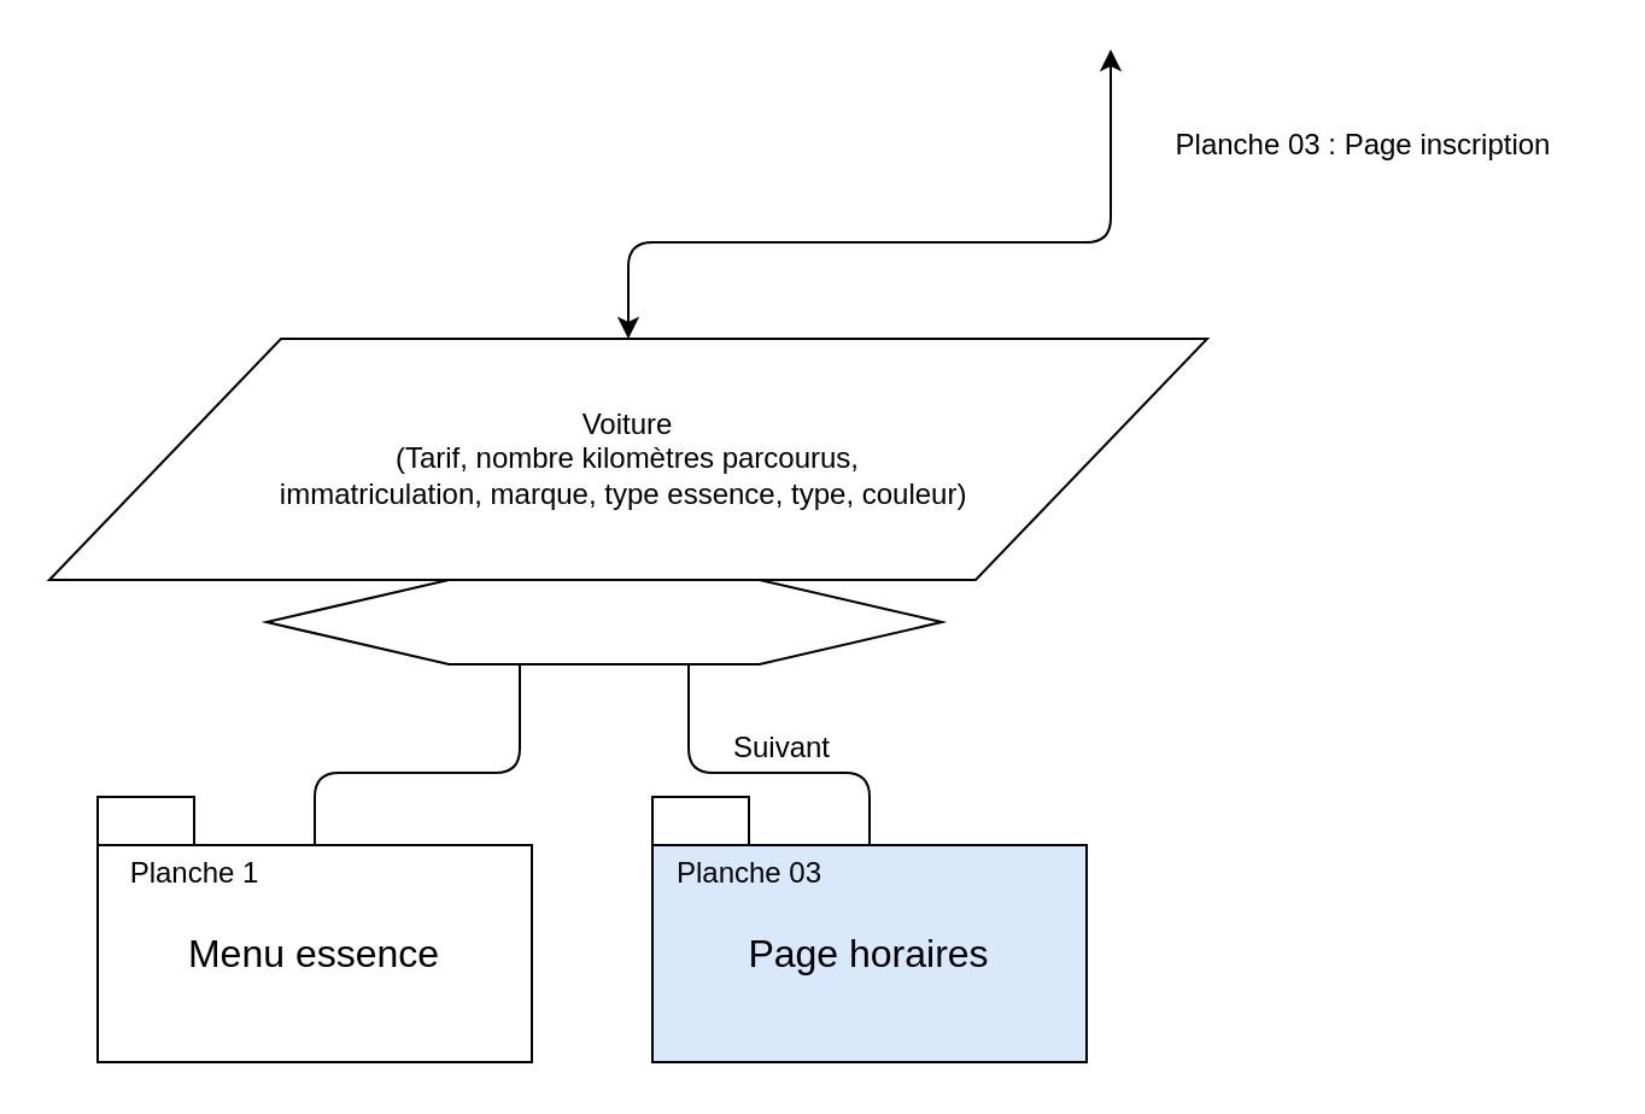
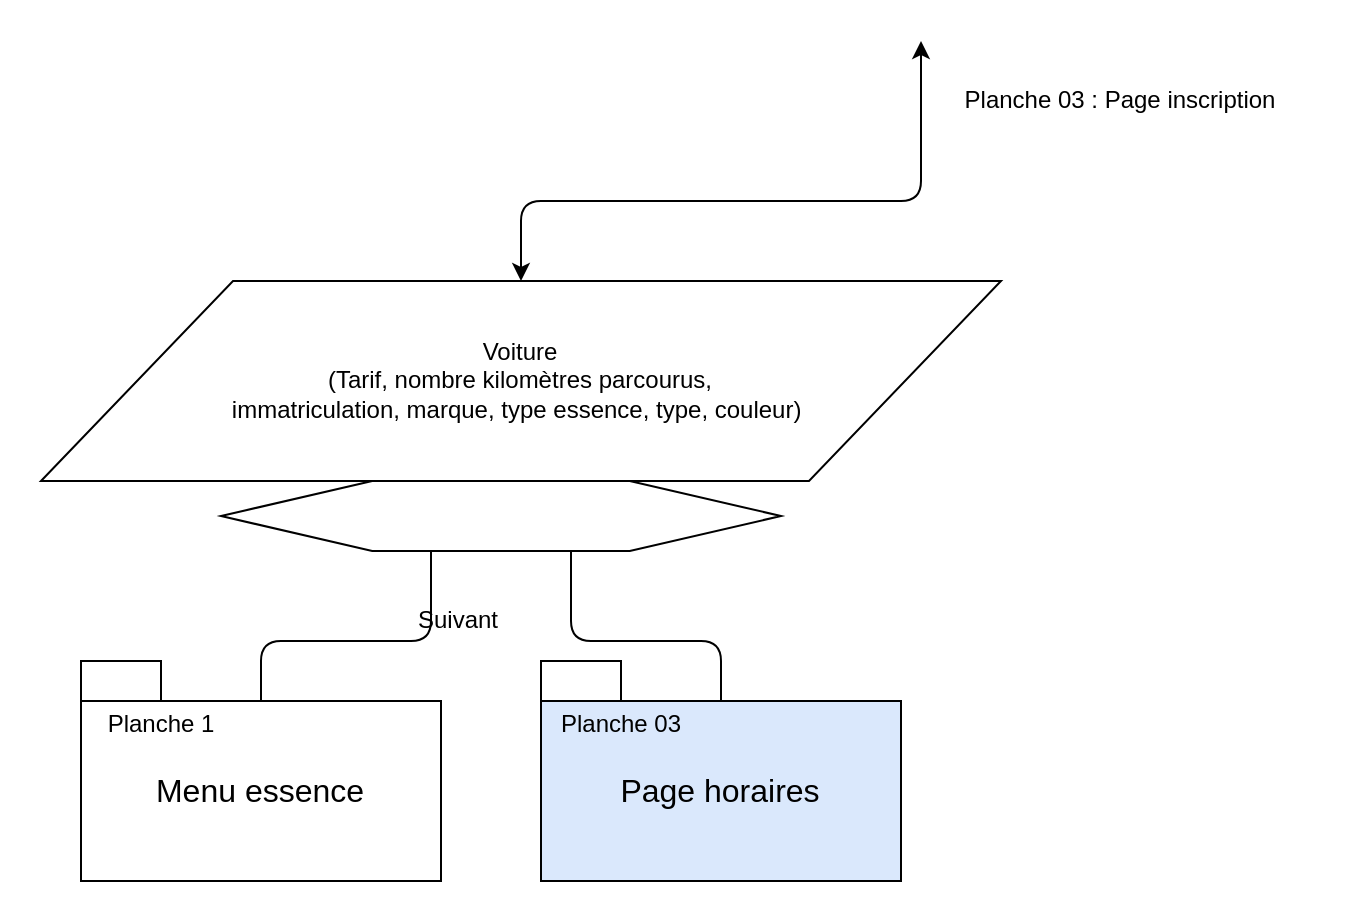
  <mxCell id="0" />
  <mxCell id="1" parent="0" />
  <mxCell id="2" value="Voiture&lt;br&gt;(Tarif, nombre kilomètres parcourus,&lt;br&gt;immatriculation, marque, type essence, type, couleur)&amp;nbsp;" style="shape=parallelogram;perimeter=parallelogramPerimeter;whiteSpace=wrap;html=1;" parent="1" vertex="1"><mxGeometry x="20" y="140" width="480" height="100" as="geometry" /></mxCell>
  <mxCell id="3" value="" style="verticalLabelPosition=bottom;verticalAlign=top;html=1;shape=hexagon;perimeter=hexagonPerimeter2;arcSize=6;size=0.27;" parent="1" vertex="1"><mxGeometry x="110" y="240" width="280" height="35" as="geometry" /></mxCell>
  <mxCell id="4" value="" style="endArrow=classic;startArrow=classic;html=1;" parent="1" source="2" edge="1"><mxGeometry width="50" height="50" relative="1" as="geometry"><mxPoint x="300" y="110" as="sourcePoint" /><mxPoint x="460" y="20" as="targetPoint" /><Array as="points"><mxPoint x="260" y="100" /><mxPoint x="460" y="100" /></Array></mxGeometry></mxCell>
- <mxCell id="5" value="Planche 03 : Page inscription" style="text;html=1;strokeColor=none;fillColor=none;align=center;verticalAlign=middle;whiteSpace=wrap;rounded=0;" parent="1" vertex="1"><mxGeometry x="470" y="50" width="190" height="20" as="geometry" /></mxCell>
+ <mxCell id="5" value="Planche 03 : Page inscription" style="text;html=1;strokeColor=none;fillColor=none;align=center;verticalAlign=middle;whiteSpace=wrap;rounded=0;" parent="1" vertex="1"><mxGeometry x="465" y="40" width="190" height="20" as="geometry" /></mxCell>
  <mxCell id="6" value="" style="endArrow=none;html=1;exitX=0.375;exitY=1;exitDx=0;exitDy=0;entryX=0.5;entryY=0;entryDx=0;entryDy=0;" parent="1" source="3" target="9" edge="1"><mxGeometry width="50" height="50" relative="1" as="geometry"><mxPoint x="140" y="180" as="sourcePoint" /><mxPoint x="110" y="320" as="targetPoint" /><Array as="points"><mxPoint x="215" y="320" /><mxPoint x="130" y="320" /></Array></mxGeometry></mxCell>
  <mxCell id="7" value="" style="endArrow=none;html=1;entryX=0.625;entryY=1;entryDx=0;entryDy=0;exitX=0.5;exitY=0;exitDx=0;exitDy=0;" parent="1" source="13" target="3" edge="1"><mxGeometry width="50" height="50" relative="1" as="geometry"><mxPoint x="390" y="320" as="sourcePoint" /><mxPoint x="310" y="355" as="targetPoint" /><Array as="points"><mxPoint x="360" y="320" /><mxPoint x="285" y="320" /></Array></mxGeometry></mxCell>
  <mxCell id="8" value="" style="group" parent="1" vertex="1" connectable="0"><mxGeometry x="40" y="330" width="180" height="110" as="geometry" /></mxCell>
  <mxCell id="9" value="Menu essence" style="rounded=0;whiteSpace=wrap;html=1;fontSize=16;" parent="8" vertex="1"><mxGeometry y="20" width="180" height="90" as="geometry" /></mxCell>
  <mxCell id="10" value="" style="rounded=0;whiteSpace=wrap;html=1;fontSize=16;" parent="8" vertex="1"><mxGeometry width="40" height="20" as="geometry" /></mxCell>
  <mxCell id="11" value="&lt;font style=&quot;font-size: 12px&quot;&gt;Planche 1&lt;/font&gt;" style="text;html=1;resizable=0;autosize=1;align=center;verticalAlign=middle;points=[];fillColor=none;strokeColor=none;rounded=0;fontSize=16;" parent="8" vertex="1"><mxGeometry x="5" y="15" width="70" height="30" as="geometry" /></mxCell>
  <mxCell id="12" value="" style="group" parent="1" vertex="1" connectable="0"><mxGeometry x="270" y="330" width="180" height="110" as="geometry" /></mxCell>
  <mxCell id="13" value="&lt;div&gt;Page horaires&lt;/div&gt;" style="rounded=0;whiteSpace=wrap;html=1;fontSize=16;fillColor=#dae8fc;" parent="12" vertex="1"><mxGeometry y="20" width="180" height="90" as="geometry" /></mxCell>
  <mxCell id="14" value="" style="rounded=0;whiteSpace=wrap;html=1;fontSize=16;" parent="12" vertex="1"><mxGeometry width="40" height="20" as="geometry" /></mxCell>
  <mxCell id="15" value="&lt;font style=&quot;font-size: 12px&quot;&gt;Planche 03&lt;/font&gt;" style="text;html=1;resizable=0;autosize=1;align=center;verticalAlign=middle;points=[];fillColor=none;strokeColor=none;rounded=0;fontSize=16;" parent="12" vertex="1"><mxGeometry y="15" width="80" height="30" as="geometry" /></mxCell>
- <mxCell id="16" value="Suivant" style="text;html=1;strokeColor=none;fillColor=none;align=center;verticalAlign=middle;whiteSpace=wrap;rounded=0;" parent="1" vertex="1"><mxGeometry x="289" y="300" width="70" height="20" as="geometry" /></mxCell>
+ <mxCell id="16" value="Suivant" style="text;html=1;strokeColor=none;fillColor=none;align=center;verticalAlign=middle;whiteSpace=wrap;rounded=0;" parent="1" vertex="1"><mxGeometry x="194" y="300" width="70" height="20" as="geometry" /></mxCell>
